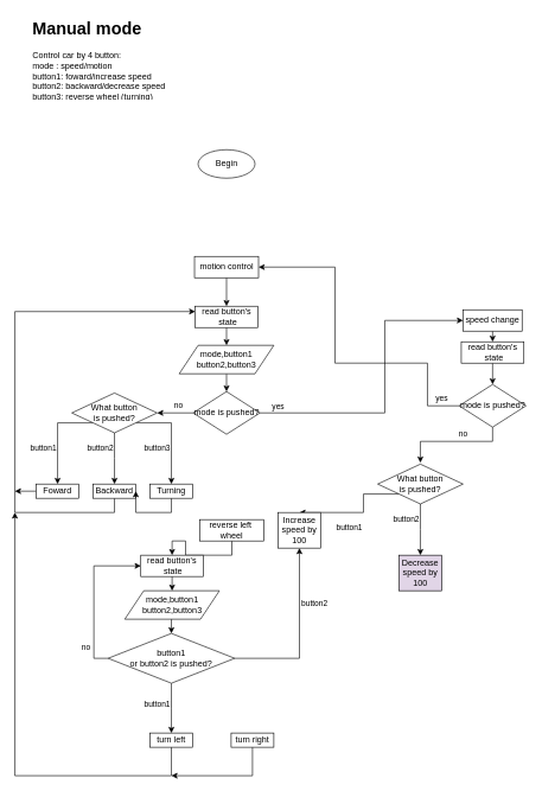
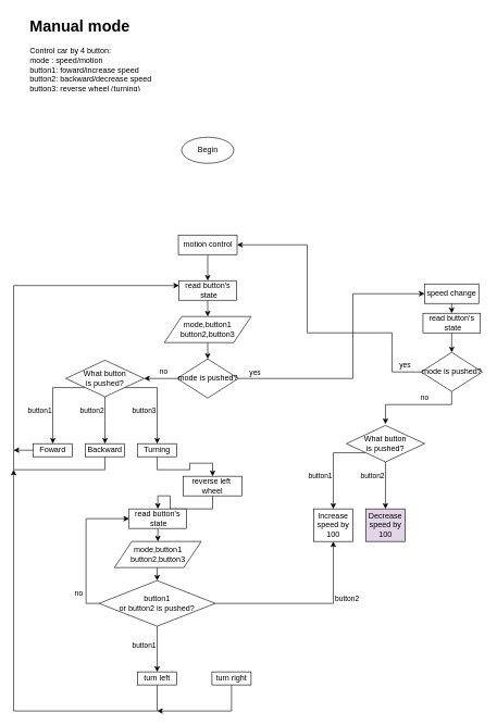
  <mxCell id="0" />
  <mxCell id="1" parent="0" />
  <mxCell id="2" value="Begin" style="ellipse;whiteSpace=wrap;html=1;" vertex="1" parent="1"><mxGeometry x="277.5" y="210" width="80" height="40" as="geometry" /></mxCell>
  <mxCell id="3" value="&lt;h1&gt;Manual mode&lt;/h1&gt;&lt;div&gt;Control car by 4 button:&lt;/div&gt;&lt;div&gt;mode : speed/motion&lt;/div&gt;&lt;div&gt;button1: foward/increase speed&lt;/div&gt;&lt;div&gt;button2: backward/decrease speed&lt;/div&gt;&lt;div&gt;button3: reverse wheel (turning)&lt;/div&gt;" style="text;html=1;strokeColor=none;fillColor=none;spacing=5;spacingTop=-20;whiteSpace=wrap;overflow=hidden;rounded=0;" vertex="1" parent="1"><mxGeometry x="40" y="20" width="260" height="120" as="geometry" /></mxCell>
  <mxCell id="4" style="edgeStyle=orthogonalEdgeStyle;rounded=0;orthogonalLoop=1;jettySize=auto;html=1;exitX=0.5;exitY=1;exitDx=0;exitDy=0;entryX=0.5;entryY=0;entryDx=0;entryDy=0;" edge="1" parent="1" source="5" target="9"><mxGeometry relative="1" as="geometry" /></mxCell>
  <mxCell id="5" value="motion control" style="rounded=0;whiteSpace=wrap;html=1;" vertex="1" parent="1"><mxGeometry x="272.5" y="360" width="90" height="30" as="geometry" /></mxCell>
  <mxCell id="6" style="edgeStyle=orthogonalEdgeStyle;rounded=0;orthogonalLoop=1;jettySize=auto;html=1;exitX=0.5;exitY=1;exitDx=0;exitDy=0;entryX=0.5;entryY=0;entryDx=0;entryDy=0;" edge="1" parent="1" source="7" target="14"><mxGeometry relative="1" as="geometry" /></mxCell>
  <mxCell id="7" value="speed change" style="rounded=0;whiteSpace=wrap;html=1;" vertex="1" parent="1"><mxGeometry x="650" y="435" width="83" height="30" as="geometry" /></mxCell>
  <mxCell id="8" style="edgeStyle=orthogonalEdgeStyle;rounded=0;orthogonalLoop=1;jettySize=auto;html=1;exitX=0.5;exitY=1;exitDx=0;exitDy=0;entryX=0.5;entryY=0;entryDx=0;entryDy=0;" edge="1" parent="1" source="9" target="19"><mxGeometry relative="1" as="geometry" /></mxCell>
  <mxCell id="9" value="read button's&lt;br&gt;&amp;nbsp;state" style="rounded=0;whiteSpace=wrap;html=1;" vertex="1" parent="1"><mxGeometry x="273.5" y="430" width="88" height="30" as="geometry" /></mxCell>
  <mxCell id="10" value="yes" style="edgeStyle=orthogonalEdgeStyle;rounded=0;orthogonalLoop=1;jettySize=auto;html=1;exitX=1;exitY=0.5;exitDx=0;exitDy=0;entryX=0;entryY=0.5;entryDx=0;entryDy=0;" edge="1" parent="1" source="12" target="7"><mxGeometry x="-0.108" y="150" relative="1" as="geometry"><Array as="points"><mxPoint x="540" y="580" /><mxPoint x="540" y="450" /></Array><mxPoint as="offset" /></mxGeometry></mxCell>
  <mxCell id="11" value="no" style="edgeStyle=orthogonalEdgeStyle;rounded=0;orthogonalLoop=1;jettySize=auto;html=1;exitX=0;exitY=0.5;exitDx=0;exitDy=0;entryX=1;entryY=0.5;entryDx=0;entryDy=0;" edge="1" parent="1" source="12" target="23"><mxGeometry x="-0.176" y="-10" relative="1" as="geometry"><mxPoint as="offset" /></mxGeometry></mxCell>
  <mxCell id="12" value="mode is pushed?" style="rhombus;whiteSpace=wrap;html=1;" vertex="1" parent="1"><mxGeometry x="270.5" y="550" width="94" height="60" as="geometry" /></mxCell>
  <mxCell id="13" style="edgeStyle=orthogonalEdgeStyle;rounded=0;orthogonalLoop=1;jettySize=auto;html=1;exitX=0.5;exitY=1;exitDx=0;exitDy=0;entryX=0.5;entryY=0;entryDx=0;entryDy=0;" edge="1" parent="1" source="14" target="17"><mxGeometry relative="1" as="geometry" /></mxCell>
  <mxCell id="14" value="read button's&lt;br&gt;&amp;nbsp;state" style="rounded=0;whiteSpace=wrap;html=1;" vertex="1" parent="1"><mxGeometry x="647.5" y="480" width="88" height="30" as="geometry" /></mxCell>
  <mxCell id="15" value="yes" style="edgeStyle=orthogonalEdgeStyle;rounded=0;orthogonalLoop=1;jettySize=auto;html=1;entryX=1;entryY=0.5;entryDx=0;entryDy=0;exitX=0;exitY=0.5;exitDx=0;exitDy=0;" edge="1" parent="1" source="17" target="5"><mxGeometry x="-0.897" y="-10" relative="1" as="geometry"><mxPoint x="600" y="570" as="sourcePoint" /><mxPoint x="564.5" y="570" as="targetPoint" /><Array as="points"><mxPoint x="600" y="570" /><mxPoint x="600" y="510" /><mxPoint x="470" y="510" /><mxPoint x="470" y="375" /></Array><mxPoint as="offset" /></mxGeometry></mxCell>
  <mxCell id="16" value="no" style="edgeStyle=orthogonalEdgeStyle;rounded=0;orthogonalLoop=1;jettySize=auto;html=1;exitX=0.5;exitY=1;exitDx=0;exitDy=0;" edge="1" parent="1" source="17"><mxGeometry x="-0.184" y="-10" relative="1" as="geometry"><mxPoint x="590" y="650" as="targetPoint" /><Array as="points"><mxPoint x="692" y="620" /><mxPoint x="590" y="620" /></Array><mxPoint as="offset" /></mxGeometry></mxCell>
  <mxCell id="17" value="mode is pushed?" style="rhombus;whiteSpace=wrap;html=1;" vertex="1" parent="1"><mxGeometry x="644.5" y="540" width="94" height="60" as="geometry" /></mxCell>
  <mxCell id="18" style="edgeStyle=orthogonalEdgeStyle;rounded=0;orthogonalLoop=1;jettySize=auto;html=1;exitX=0.5;exitY=1;exitDx=0;exitDy=0;entryX=0.5;entryY=0;entryDx=0;entryDy=0;" edge="1" parent="1" source="19" target="12"><mxGeometry relative="1" as="geometry" /></mxCell>
  <mxCell id="19" value="mode,button1&lt;br&gt;button2,button3&lt;br&gt;" style="shape=parallelogram;perimeter=parallelogramPerimeter;whiteSpace=wrap;html=1;" vertex="1" parent="1"><mxGeometry x="251" y="485" width="133" height="40" as="geometry" /></mxCell>
  <mxCell id="20" value="button1" style="edgeStyle=orthogonalEdgeStyle;rounded=0;orthogonalLoop=1;jettySize=auto;html=1;exitX=0;exitY=1;exitDx=0;exitDy=0;entryX=0.5;entryY=0;entryDx=0;entryDy=0;" edge="1" parent="1" source="23" target="25"><mxGeometry x="-0.265" y="41" relative="1" as="geometry"><mxPoint x="80" y="680" as="targetPoint" /><Array as="points"><mxPoint x="80" y="594" /></Array><mxPoint x="-61" y="36" as="offset" /></mxGeometry></mxCell>
  <mxCell id="21" value="button2" style="edgeStyle=orthogonalEdgeStyle;rounded=0;orthogonalLoop=1;jettySize=auto;html=1;exitX=0.5;exitY=1;exitDx=0;exitDy=0;" edge="1" parent="1" source="23"><mxGeometry x="-0.389" y="-20" relative="1" as="geometry"><mxPoint x="160" y="680" as="targetPoint" /><mxPoint as="offset" /></mxGeometry></mxCell>
  <mxCell id="22" value="button3" style="edgeStyle=orthogonalEdgeStyle;rounded=0;orthogonalLoop=1;jettySize=auto;html=1;exitX=1;exitY=1;exitDx=0;exitDy=0;entryX=0.5;entryY=0;entryDx=0;entryDy=0;" edge="1" parent="1" source="23" target="29"><mxGeometry x="0.265" y="-20" relative="1" as="geometry"><mxPoint x="240" y="680" as="targetPoint" /><Array as="points"><mxPoint x="240" y="594" /></Array><mxPoint as="offset" /></mxGeometry></mxCell>
  <mxCell id="23" value="What button&lt;br&gt;is pushed?" style="rhombus;whiteSpace=wrap;html=1;" vertex="1" parent="1"><mxGeometry x="100" y="552" width="120" height="56" as="geometry" /></mxCell>
  <mxCell id="24" style="edgeStyle=orthogonalEdgeStyle;rounded=0;orthogonalLoop=1;jettySize=auto;html=1;exitX=0;exitY=0.5;exitDx=0;exitDy=0;" edge="1" parent="1" source="25"><mxGeometry relative="1" as="geometry"><mxPoint y="690" as="targetPoint" x="20" /></mxGeometry></mxCell>
  <mxCell id="25" value="Foward" style="rounded=0;whiteSpace=wrap;html=1;" vertex="1" parent="1"><mxGeometry x="50" y="680" width="60" height="20" as="geometry" /></mxCell>
  <mxCell id="26" style="edgeStyle=orthogonalEdgeStyle;rounded=0;orthogonalLoop=1;jettySize=auto;html=1;exitX=0.5;exitY=1;exitDx=0;exitDy=0;entryX=0;entryY=0.25;entryDx=0;entryDy=0;" edge="1" parent="1" source="27" target="9"><mxGeometry relative="1" as="geometry"><Array as="points"><mxPoint x="160" y="720" /><mxPoint y="720" x="20" /><mxPoint y="438" x="20" /></Array></mxGeometry></mxCell>
  <mxCell id="27" value="Backward" style="rounded=0;whiteSpace=wrap;html=1;" vertex="1" parent="1"><mxGeometry x="130" y="680" width="60" height="20" as="geometry" /></mxCell>
- <mxCell id="28" style="edgeStyle=orthogonalEdgeStyle;rounded=0;orthogonalLoop=1;jettySize=auto;html=1;exitX=0.5;exitY=1;exitDx=0;exitDy=0;" edge="1" parent="1" source="29" target="27"><mxGeometry relative="1" as="geometry"><mxPoint x="240" y="750" as="targetPoint" /></mxGeometry></mxCell>
+ <mxCell id="28" style="edgeStyle=orthogonalEdgeStyle;rounded=0;orthogonalLoop=1;jettySize=auto;html=1;exitX=0.5;exitY=1;exitDx=0;exitDy=0;entryX=0.5;entryY=0;entryDx=0;entryDy=0;" edge="1" parent="1" source="29" target="31"><mxGeometry relative="1" as="geometry"><mxPoint x="240" y="750" as="targetPoint" /></mxGeometry></mxCell>
  <mxCell id="29" value="Turning" style="rounded=0;whiteSpace=wrap;html=1;" vertex="1" parent="1"><mxGeometry x="210" y="680" width="60" height="20" as="geometry" /></mxCell>
  <mxCell id="30" style="edgeStyle=orthogonalEdgeStyle;rounded=0;orthogonalLoop=1;jettySize=auto;html=1;exitX=0.5;exitY=1;exitDx=0;exitDy=0;entryX=0.5;entryY=0;entryDx=0;entryDy=0;" edge="1" parent="1" source="31" target="33"><mxGeometry relative="1" as="geometry" /></mxCell>
  <mxCell id="31" value="reverse left&amp;nbsp;&lt;br&gt;wheel&lt;br&gt;" style="rounded=0;whiteSpace=wrap;html=1;" vertex="1" parent="1"><mxGeometry x="280" y="730" width="90" height="30" as="geometry" /></mxCell>
  <mxCell id="32" style="edgeStyle=orthogonalEdgeStyle;rounded=0;orthogonalLoop=1;jettySize=auto;html=1;exitX=0.5;exitY=1;exitDx=0;exitDy=0;entryX=0.5;entryY=0;entryDx=0;entryDy=0;" edge="1" parent="1" source="33" target="35"><mxGeometry relative="1" as="geometry" /></mxCell>
  <mxCell id="33" value="read button's&lt;br&gt;&amp;nbsp;state" style="rounded=0;whiteSpace=wrap;html=1;" vertex="1" parent="1"><mxGeometry x="197" y="780" width="88" height="30" as="geometry" /></mxCell>
  <mxCell id="34" style="edgeStyle=orthogonalEdgeStyle;rounded=0;orthogonalLoop=1;jettySize=auto;html=1;exitX=0.5;exitY=1;exitDx=0;exitDy=0;entryX=0.5;entryY=0;entryDx=0;entryDy=0;" edge="1" parent="1" source="35" target="39"><mxGeometry relative="1" as="geometry" /></mxCell>
  <mxCell id="35" value="mode,button1&lt;br&gt;button2,button3&lt;br&gt;" style="shape=parallelogram;perimeter=parallelogramPerimeter;whiteSpace=wrap;html=1;" vertex="1" parent="1"><mxGeometry x="174.5" y="830" width="133" height="40" as="geometry" /></mxCell>
  <mxCell id="36" value="no" style="edgeStyle=orthogonalEdgeStyle;rounded=0;orthogonalLoop=1;jettySize=auto;html=1;exitX=0;exitY=0.5;exitDx=0;exitDy=0;entryX=0;entryY=0.5;entryDx=0;entryDy=0;" edge="1" parent="1" source="39" target="33"><mxGeometry x="-0.815" y="-19" relative="1" as="geometry"><mxPoint x="-30" y="-15" as="offset" /></mxGeometry></mxCell>
  <mxCell id="37" value="button2" style="edgeStyle=orthogonalEdgeStyle;rounded=0;orthogonalLoop=1;jettySize=auto;html=1;exitX=1;exitY=0.5;exitDx=0;exitDy=0;" edge="1" parent="1" source="39" target="47"><mxGeometry x="0.365" y="-21" relative="1" as="geometry"><mxPoint x="350" y="1030" as="targetPoint" /><mxPoint as="offset" /></mxGeometry></mxCell>
  <mxCell id="38" value="button1" style="edgeStyle=orthogonalEdgeStyle;rounded=0;orthogonalLoop=1;jettySize=auto;html=1;exitX=0.5;exitY=1;exitDx=0;exitDy=0;" edge="1" parent="1" source="39"><mxGeometry x="-0.143" y="-20" relative="1" as="geometry"><mxPoint x="240" y="1030" as="targetPoint" /><mxPoint as="offset" /></mxGeometry></mxCell>
  <mxCell id="39" value="button1&lt;br&gt;or button2 is pushed?&lt;br&gt;" style="rhombus;whiteSpace=wrap;html=1;" vertex="1" parent="1"><mxGeometry x="151" y="890" width="178" height="70" as="geometry" /></mxCell>
  <mxCell id="40" style="edgeStyle=orthogonalEdgeStyle;rounded=0;orthogonalLoop=1;jettySize=auto;html=1;exitX=0.5;exitY=1;exitDx=0;exitDy=0;" edge="1" parent="1" source="41"><mxGeometry relative="1" as="geometry"><mxPoint y="720" as="targetPoint" x="20" /><Array as="points"><mxPoint x="240" y="1090" /><mxPoint y="1090" x="20" /></Array></mxGeometry></mxCell>
  <mxCell id="41" value="turn left" style="rounded=0;whiteSpace=wrap;html=1;" vertex="1" parent="1"><mxGeometry x="210" y="1030" width="60" height="20" as="geometry" /></mxCell>
  <mxCell id="42" style="edgeStyle=orthogonalEdgeStyle;rounded=0;orthogonalLoop=1;jettySize=auto;html=1;exitX=0.5;exitY=1;exitDx=0;exitDy=0;" edge="1" parent="1" source="43"><mxGeometry relative="1" as="geometry"><mxPoint x="240" y="1090" as="targetPoint" /><Array as="points"><mxPoint x="354" y="1090" /></Array></mxGeometry></mxCell>
  <mxCell id="43" value="turn right" style="rounded=0;whiteSpace=wrap;html=1;" vertex="1" parent="1"><mxGeometry x="324" y="1030" width="60" height="20" as="geometry" /></mxCell>
  <mxCell id="44" value="button1" style="edgeStyle=orthogonalEdgeStyle;rounded=0;orthogonalLoop=1;jettySize=auto;html=1;exitX=0;exitY=1;exitDx=0;exitDy=0;entryX=0.5;entryY=0;entryDx=0;entryDy=0;" edge="1" source="46" target="47" parent="1"><mxGeometry x="-0.265" y="41" relative="1" as="geometry"><mxPoint x="510" y="780" as="targetPoint" /><Array as="points"><mxPoint x="510" y="694" /></Array><mxPoint x="-61" y="36" as="offset" /></mxGeometry></mxCell>
  <mxCell id="45" value="button2" style="edgeStyle=orthogonalEdgeStyle;rounded=0;orthogonalLoop=1;jettySize=auto;html=1;exitX=0.5;exitY=1;exitDx=0;exitDy=0;" edge="1" source="46" parent="1"><mxGeometry x="-0.389" y="-20" relative="1" as="geometry"><mxPoint x="590" y="780" as="targetPoint" /><mxPoint as="offset" /></mxGeometry></mxCell>
  <mxCell id="46" value="What button&lt;br&gt;is pushed?" style="rhombus;whiteSpace=wrap;html=1;" vertex="1" parent="1"><mxGeometry x="530" y="652" width="120" height="56" as="geometry" /></mxCell>
- <mxCell id="47" value="Increase speed by 100" style="rounded=0;whiteSpace=wrap;html=1;" vertex="1" parent="1"><mxGeometry x="390" y="720" width="60" height="50" as="geometry" /></mxCell>
+ <mxCell id="47" value="Increase speed by 100" style="rounded=0;whiteSpace=wrap;html=1;" vertex="1" parent="1"><mxGeometry x="480" y="780" width="60" height="50" as="geometry" /></mxCell>
  <mxCell id="48" value="Decrease&lt;br&gt;speed by 100" style="rounded=0;whiteSpace=wrap;html=1;fillColor=#e1d5e7;" vertex="1" parent="1"><mxGeometry x="560" y="780" width="60" height="50" as="geometry" /></mxCell>
